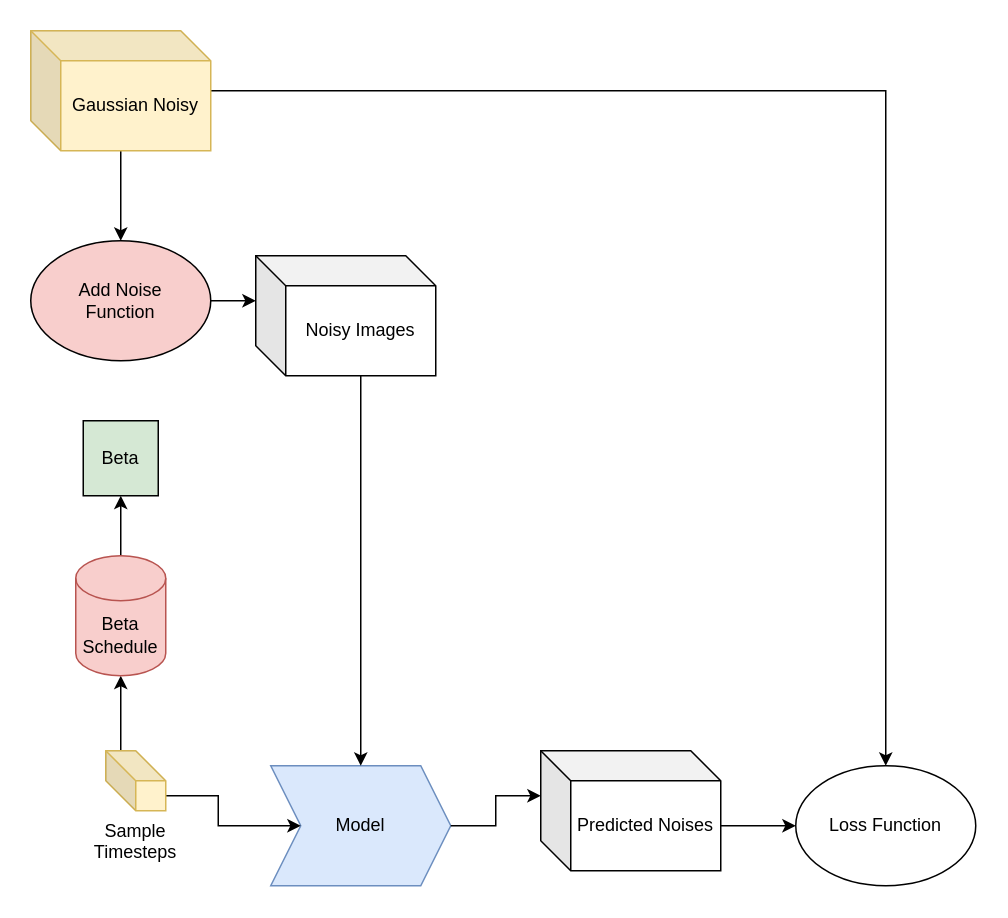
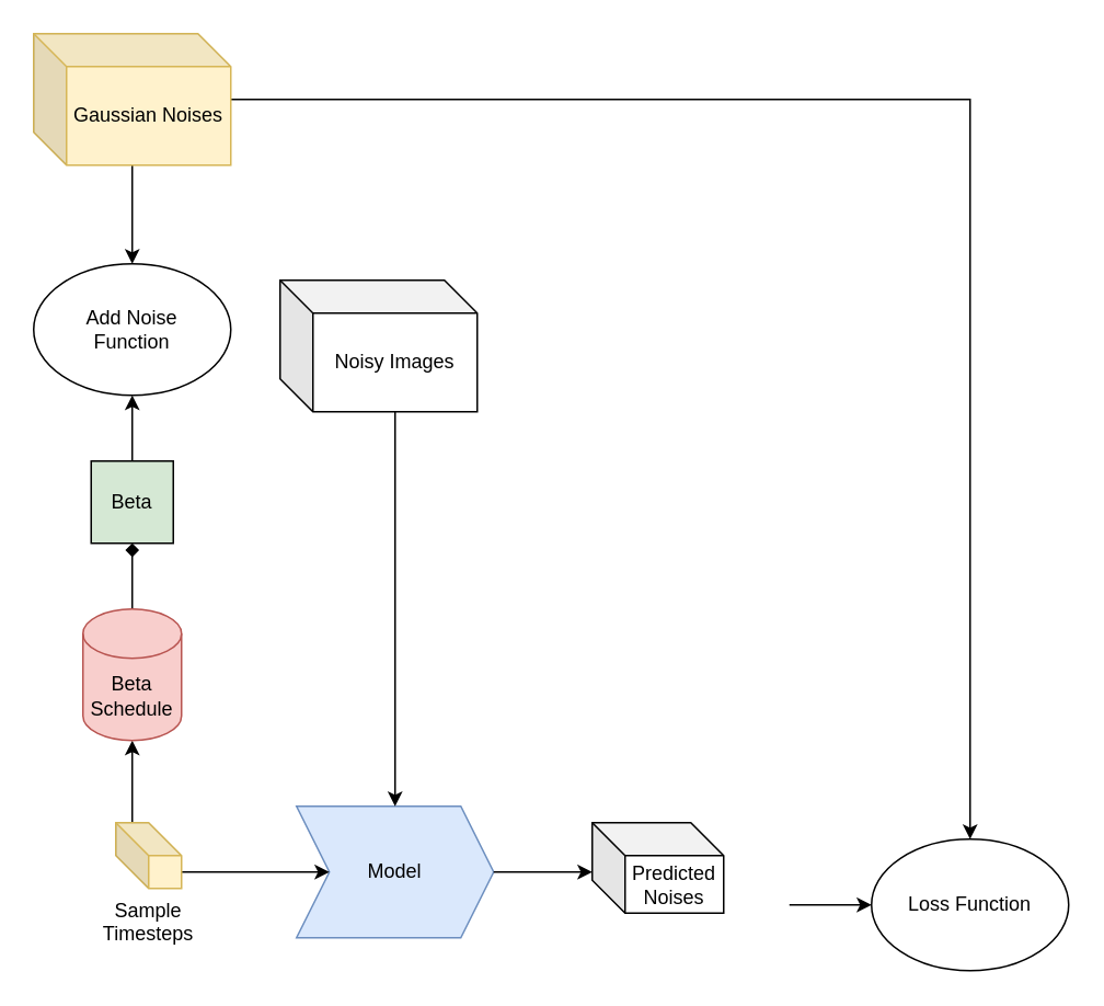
  <mxCell id="0" />
  <mxCell id="1" parent="0" />
- <mxCell id="2" value="Model" style="shape=step;perimeter=stepPerimeter;whiteSpace=wrap;html=1;fixedSize=1;labelBackgroundColor=none;fillColor=#dae8fc;strokeColor=#6c8ebf;" vertex="1" parent="1"><mxGeometry x="180" y="510" width="120" height="80" as="geometry" /></mxCell>
+ <mxCell id="2" value="Model" style="shape=step;perimeter=stepPerimeter;whiteSpace=wrap;html=1;fixedSize=1;labelBackgroundColor=none;fillColor=#dae8fc;strokeColor=#6c8ebf;" vertex="1" parent="1"><mxGeometry x="180" y="490" width="120" height="80" as="geometry" /></mxCell>
  <mxCell id="3" style="edgeStyle=orthogonalEdgeStyle;rounded=0;orthogonalLoop=1;jettySize=auto;html=1;exitX=0;exitY=0;exitDx=10;exitDy=0;exitPerimeter=0;entryX=0.5;entryY=1;entryDx=0;entryDy=0;" edge="1" parent="1" source="5"><mxGeometry relative="1" as="geometry"><mxPoint x="80" y="450" as="targetPoint" /></mxGeometry></mxCell>
  <mxCell id="4" style="edgeStyle=orthogonalEdgeStyle;rounded=0;orthogonalLoop=1;jettySize=auto;html=1;exitX=0;exitY=0;exitDx=40;exitDy=30;exitPerimeter=0;" edge="1" parent="1" source="5" target="2"><mxGeometry relative="1" as="geometry" /></mxCell>
  <mxCell id="5" value="Sample Timesteps" style="shape=cube;whiteSpace=wrap;html=1;boundedLbl=1;backgroundOutline=1;darkOpacity=0.05;darkOpacity2=0.1;labelPosition=center;verticalLabelPosition=bottom;align=center;verticalAlign=top;fillColor=#fff2cc;strokeColor=#d6b656;" vertex="1" parent="1"><mxGeometry x="70" y="500" width="40" height="40" as="geometry" /></mxCell>
  <mxCell id="6" style="edgeStyle=orthogonalEdgeStyle;rounded=0;orthogonalLoop=1;jettySize=auto;html=1;exitX=0;exitY=0;exitDx=70;exitDy=80;exitPerimeter=0;entryX=0.5;entryY=0;entryDx=0;entryDy=0;" edge="1" parent="1" source="7" target="2"><mxGeometry relative="1" as="geometry" /></mxCell>
  <mxCell id="7" value="Noisy Images" style="shape=cube;whiteSpace=wrap;html=1;boundedLbl=1;backgroundOutline=1;darkOpacity=0.05;darkOpacity2=0.1;" vertex="1" parent="1"><mxGeometry x="170" y="170" width="120" height="80" as="geometry" /></mxCell>
  <mxCell id="8" style="edgeStyle=orthogonalEdgeStyle;rounded=0;orthogonalLoop=1;jettySize=auto;html=1;entryX=0.5;entryY=0;entryDx=0;entryDy=0;" edge="1" parent="1" source="10" target="14"><mxGeometry relative="1" as="geometry" /></mxCell>
  <mxCell id="9" style="edgeStyle=orthogonalEdgeStyle;rounded=0;orthogonalLoop=1;jettySize=auto;html=1;entryX=0.5;entryY=0;entryDx=0;entryDy=0;" edge="1" parent="1" source="10" target="17"><mxGeometry relative="1" as="geometry" /></mxCell>
- <mxCell id="10" value="Gaussian Noisy" style="shape=cube;whiteSpace=wrap;html=1;boundedLbl=1;backgroundOutline=1;darkOpacity=0.05;darkOpacity2=0.1;fillColor=#fff2cc;strokeColor=#d6b656;" vertex="1" parent="1"><mxGeometry x="20" y="20" width="120" height="80" as="geometry" /></mxCell>
+ <mxCell id="10" value="Gaussian Noises" style="shape=cube;whiteSpace=wrap;html=1;boundedLbl=1;backgroundOutline=1;darkOpacity=0.05;darkOpacity2=0.1;fillColor=#fff2cc;strokeColor=#d6b656;" vertex="1" parent="1"><mxGeometry x="20" y="20" width="120" height="80" as="geometry" /></mxCell>
  <mxCell id="11" style="edgeStyle=orthogonalEdgeStyle;rounded=0;orthogonalLoop=1;jettySize=auto;html=1;exitX=0;exitY=0;exitDx=120;exitDy=50;exitPerimeter=0;entryX=0;entryY=0.5;entryDx=0;entryDy=0;" edge="1" parent="1" source="12" target="14"><mxGeometry relative="1" as="geometry" /></mxCell>
- <mxCell id="12" value="Predicted Noises" style="shape=cube;whiteSpace=wrap;html=1;boundedLbl=1;backgroundOutline=1;darkOpacity=0.05;darkOpacity2=0.1;" vertex="1" parent="1"><mxGeometry x="360" y="500" width="120" height="80" as="geometry" /></mxCell>
+ <mxCell id="12" value="Predicted Noises" style="shape=cube;whiteSpace=wrap;html=1;boundedLbl=1;backgroundOutline=1;darkOpacity=0.05;darkOpacity2=0.1;" vertex="1" parent="1"><mxGeometry x="360" y="500" width="80" height="55" as="geometry" /></mxCell>
  <mxCell id="13" style="edgeStyle=orthogonalEdgeStyle;rounded=0;orthogonalLoop=1;jettySize=auto;html=1;exitX=1;exitY=0.5;exitDx=0;exitDy=0;entryX=0;entryY=0;entryDx=0;entryDy=30;entryPerimeter=0;" edge="1" parent="1" source="2" target="12"><mxGeometry relative="1" as="geometry" /></mxCell>
  <mxCell id="14" value="Loss Function" style="ellipse;whiteSpace=wrap;html=1;" vertex="1" parent="1"><mxGeometry x="530" y="510" width="120" height="80" as="geometry" /></mxCell>
+ <mxCell id="15" style="edgeStyle=orthogonalEdgeStyle;rounded=0;orthogonalLoop=1;jettySize=auto;html=1;entryX=0.5;entryY=1;entryDx=0;entryDy=0;" edge="1" parent="1" source="16" target="17"><mxGeometry relative="1" as="geometry" /></mxCell>
  <mxCell id="16" value="Beta" style="whiteSpace=wrap;html=1;aspect=fixed;fillColor=#d5e8d4;" vertex="1" parent="1"><mxGeometry x="55" y="280" width="50" height="50" as="geometry" /></mxCell>
- <mxCell id="17" value="Add Noise&lt;br&gt;Function" style="ellipse;whiteSpace=wrap;html=1;fillColor=#f8cecc;" vertex="1" parent="1"><mxGeometry x="20" y="160" width="120" height="80" as="geometry" /></mxCell>
- <mxCell id="18" style="edgeStyle=orthogonalEdgeStyle;rounded=0;orthogonalLoop=1;jettySize=auto;html=1;exitX=1;exitY=0.5;exitDx=0;exitDy=0;entryX=0;entryY=0;entryDx=0;entryDy=30;entryPerimeter=0;" edge="1" parent="1" source="17" target="7"><mxGeometry relative="1" as="geometry" /></mxCell>
- <mxCell id="19" style="edgeStyle=orthogonalEdgeStyle;rounded=0;orthogonalLoop=1;jettySize=auto;html=1;entryX=0.5;entryY=1;entryDx=0;entryDy=0;" edge="1" parent="1" source="20" target="16"><mxGeometry relative="1" as="geometry" /></mxCell>
+ <mxCell id="17" value="Add Noise&lt;br&gt;Function" style="ellipse;whiteSpace=wrap;html=1;" vertex="1" parent="1"><mxGeometry x="20" y="160" width="120" height="80" as="geometry" /></mxCell>
+ <mxCell id="19" style="edgeStyle=orthogonalEdgeStyle;rounded=0;orthogonalLoop=1;jettySize=auto;html=1;entryX=0.5;entryY=1;entryDx=0;entryDy=0;endArrow=diamond;" edge="1" parent="1" source="20" target="16"><mxGeometry relative="1" as="geometry" /></mxCell>
  <mxCell id="20" value="Beta Schedule" style="shape=cylinder3;whiteSpace=wrap;html=1;boundedLbl=1;backgroundOutline=1;size=15;fillColor=#f8cecc;strokeColor=#b85450;" vertex="1" parent="1"><mxGeometry x="50" y="370" width="60" height="80" as="geometry" /></mxCell>
